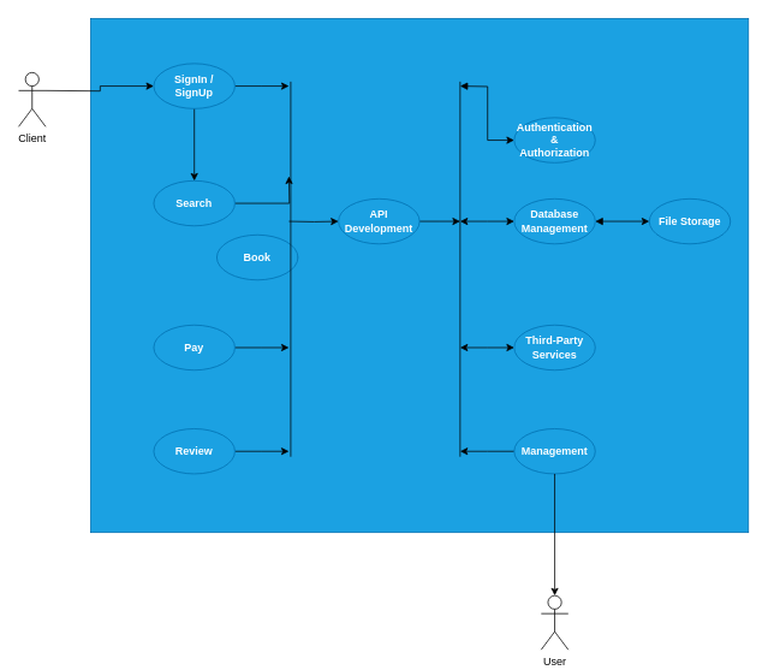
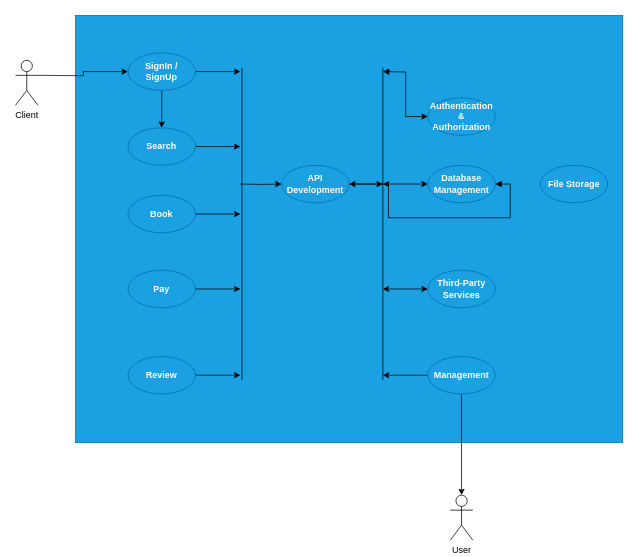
  <mxCell id="0" />
  <mxCell id="1" parent="0" />
  <mxCell id="2" value="" style="rounded=0;whiteSpace=wrap;html=1;fillColor=#1ba1e2;fontColor=#ffffff;strokeColor=#006EAF;" vertex="1" parent="1"><mxGeometry x="100" y="20" width="730" height="570" as="geometry" /></mxCell>
  <mxCell id="3" style="edgeStyle=orthogonalEdgeStyle;rounded=0;orthogonalLoop=1;jettySize=auto;html=1;exitX=1;exitY=0.333;exitDx=0;exitDy=0;exitPerimeter=0;entryX=0;entryY=0.5;entryDx=0;entryDy=0;" edge="1" parent="1" target="19"><mxGeometry relative="1" as="geometry"><mxPoint x="50" y="100" as="sourcePoint" /></mxGeometry></mxCell>
  <mxCell id="4" style="edgeStyle=orthogonalEdgeStyle;rounded=0;orthogonalLoop=1;jettySize=auto;html=1;exitX=0;exitY=0.5;exitDx=0;exitDy=0;startArrow=classic;startFill=1;" edge="1" parent="1" source="6"><mxGeometry relative="1" as="geometry"><mxPoint x="510" y="245" as="targetPoint" /></mxGeometry></mxCell>
- <mxCell id="5" style="edgeStyle=orthogonalEdgeStyle;rounded=0;orthogonalLoop=1;jettySize=auto;html=1;exitX=1;exitY=0.5;exitDx=0;exitDy=0;startArrow=block;startFill=1;" edge="1" parent="1" source="6" target="12"><mxGeometry relative="1" as="geometry" /></mxCell>
+ <mxCell id="5" style="edgeStyle=orthogonalEdgeStyle;rounded=0;orthogonalLoop=1;jettySize=auto;html=1;exitX=1;exitY=0.5;exitDx=0;exitDy=0;startArrow=block;startFill=1;" edge="1" parent="1" source="6" target="9"><mxGeometry relative="1" as="geometry" /></mxCell>
  <mxCell id="6" value="Database Management" style="ellipse;whiteSpace=wrap;html=1;fillColor=#1ba1e2;fontColor=#ffffff;strokeColor=light-dark(#006EAF,#000000);fontStyle=1" vertex="1" parent="1"><mxGeometry x="570" y="220" width="90" height="50" as="geometry" /></mxCell>
  <mxCell id="7" style="edgeStyle=orthogonalEdgeStyle;rounded=0;orthogonalLoop=1;jettySize=auto;html=1;exitX=0;exitY=0.5;exitDx=0;exitDy=0;entryX=0;entryY=0.5;entryDx=0;entryDy=0;" edge="1" parent="1" target="9"><mxGeometry relative="1" as="geometry"><mxPoint x="320" y="245" as="sourcePoint" /></mxGeometry></mxCell>
  <mxCell id="8" style="edgeStyle=orthogonalEdgeStyle;rounded=0;orthogonalLoop=1;jettySize=auto;html=1;exitX=1;exitY=0.5;exitDx=0;exitDy=0;" edge="1" parent="1" source="9"><mxGeometry relative="1" as="geometry"><mxPoint x="510" y="245" as="targetPoint" /></mxGeometry></mxCell>
  <mxCell id="9" value="API Development" style="ellipse;whiteSpace=wrap;html=1;fillColor=#1ba1e2;fontColor=#ffffff;strokeColor=light-dark(#006EAF,#000000);fontStyle=1" vertex="1" parent="1"><mxGeometry x="375" y="220" width="90" height="50" as="geometry" /></mxCell>
  <mxCell id="10" style="edgeStyle=orthogonalEdgeStyle;rounded=0;orthogonalLoop=1;jettySize=auto;html=1;exitX=0;exitY=0.5;exitDx=0;exitDy=0;entryX=0;entryY=0.5;entryDx=0;entryDy=0;startArrow=block;startFill=1;" edge="1" parent="1" target="11"><mxGeometry relative="1" as="geometry"><mxPoint x="510" y="95" as="sourcePoint" /></mxGeometry></mxCell>
  <mxCell id="11" value="Authentication &amp;amp; Authorization" style="ellipse;whiteSpace=wrap;html=1;fillColor=#1ba1e2;fontColor=#ffffff;strokeColor=light-dark(#006EAF,#000000);fontStyle=1" vertex="1" parent="1"><mxGeometry x="570" y="130" width="90" height="50" as="geometry" /></mxCell>
  <mxCell id="12" value="File Storage" style="ellipse;whiteSpace=wrap;html=1;fillColor=#1ba1e2;fontColor=#ffffff;strokeColor=light-dark(#006EAF,#000000);fontStyle=1" vertex="1" parent="1"><mxGeometry x="720" y="220" width="90" height="50" as="geometry" /></mxCell>
  <mxCell id="13" style="edgeStyle=orthogonalEdgeStyle;rounded=0;orthogonalLoop=1;jettySize=auto;html=1;exitX=0;exitY=0.5;exitDx=0;exitDy=0;startArrow=classic;startFill=1;" edge="1" parent="1" source="14"><mxGeometry relative="1" as="geometry"><mxPoint x="510" y="385" as="targetPoint" /></mxGeometry></mxCell>
  <mxCell id="14" value="Third-Party Services" style="ellipse;whiteSpace=wrap;html=1;fillColor=#1ba1e2;fontColor=#ffffff;strokeColor=light-dark(#006EAF,#000000);fontStyle=1" vertex="1" parent="1"><mxGeometry x="570" y="360" width="90" height="50" as="geometry" /></mxCell>
  <mxCell id="15" style="edgeStyle=orthogonalEdgeStyle;rounded=0;orthogonalLoop=1;jettySize=auto;html=1;exitX=0;exitY=0.5;exitDx=0;exitDy=0;" edge="1" parent="1" source="16"><mxGeometry relative="1" as="geometry"><mxPoint x="510" y="500" as="targetPoint" /></mxGeometry></mxCell>
  <mxCell id="16" value="Management" style="ellipse;whiteSpace=wrap;html=1;fillColor=#1ba1e2;fontColor=#ffffff;strokeColor=light-dark(#006EAF,#000000);fontStyle=1" vertex="1" parent="1"><mxGeometry x="570" y="475" width="90" height="50" as="geometry" /></mxCell>
  <mxCell id="17" style="edgeStyle=orthogonalEdgeStyle;rounded=0;orthogonalLoop=1;jettySize=auto;html=1;exitX=0.5;exitY=1;exitDx=0;exitDy=0;entryX=0.5;entryY=0;entryDx=0;entryDy=0;" edge="1" parent="1" source="19" target="21"><mxGeometry relative="1" as="geometry" /></mxCell>
  <mxCell id="18" style="edgeStyle=orthogonalEdgeStyle;rounded=0;orthogonalLoop=1;jettySize=auto;html=1;exitX=1;exitY=0.5;exitDx=0;exitDy=0;" edge="1" parent="1" source="19"><mxGeometry relative="1" as="geometry"><mxPoint x="320" y="95" as="targetPoint" /></mxGeometry></mxCell>
  <mxCell id="19" value="SignIn / SignUp" style="ellipse;whiteSpace=wrap;html=1;fillColor=#1ba1e2;fontColor=#ffffff;strokeColor=light-dark(#006EAF,#000000);fontStyle=1" vertex="1" parent="1"><mxGeometry x="170" y="70" width="90" height="50" as="geometry" /></mxCell>
  <mxCell id="20" style="edgeStyle=orthogonalEdgeStyle;rounded=0;orthogonalLoop=1;jettySize=auto;html=1;exitX=1;exitY=0.5;exitDx=0;exitDy=0;" edge="1" parent="1" source="21"><mxGeometry relative="1" as="geometry"><mxPoint x="320" y="195" as="targetPoint" /></mxGeometry></mxCell>
- <mxCell id="21" value="Search" style="ellipse;whiteSpace=wrap;html=1;fillColor=#1ba1e2;fontColor=#ffffff;strokeColor=light-dark(#006EAF,#000000);fontStyle=1" vertex="1" parent="1"><mxGeometry x="170" y="200" width="90" height="50" as="geometry" /></mxCell>
+ <mxCell id="21" value="Search" style="ellipse;whiteSpace=wrap;html=1;fillColor=#1ba1e2;fontColor=#ffffff;strokeColor=light-dark(#006EAF,#000000);fontStyle=1" vertex="1" parent="1"><mxGeometry x="170" y="170" width="90" height="50" as="geometry" /></mxCell>
  <mxCell id="22" style="edgeStyle=orthogonalEdgeStyle;rounded=0;orthogonalLoop=1;jettySize=auto;html=1;exitX=1;exitY=0.5;exitDx=0;exitDy=0;" edge="1" parent="1" source="23"><mxGeometry relative="1" as="geometry"><mxPoint x="320" y="285" as="targetPoint" /></mxGeometry></mxCell>
- <mxCell id="23" value="Book" style="ellipse;whiteSpace=wrap;html=1;fillColor=#1ba1e2;fontColor=#ffffff;strokeColor=light-dark(#006EAF,#000000);fontStyle=1" vertex="1" parent="1"><mxGeometry x="240" y="260" width="90" height="50" as="geometry" /></mxCell>
+ <mxCell id="23" value="Book" style="ellipse;whiteSpace=wrap;html=1;fillColor=#1ba1e2;fontColor=#ffffff;strokeColor=light-dark(#006EAF,#000000);fontStyle=1" vertex="1" parent="1"><mxGeometry x="170" y="260" width="90" height="50" as="geometry" /></mxCell>
  <mxCell id="24" style="edgeStyle=orthogonalEdgeStyle;rounded=0;orthogonalLoop=1;jettySize=auto;html=1;exitX=1;exitY=0.5;exitDx=0;exitDy=0;" edge="1" parent="1" source="25"><mxGeometry relative="1" as="geometry"><mxPoint x="320" y="385" as="targetPoint" /></mxGeometry></mxCell>
  <mxCell id="25" value="Pay" style="ellipse;whiteSpace=wrap;html=1;fillColor=#1ba1e2;fontColor=#ffffff;strokeColor=light-dark(#006EAF,#000000);fontStyle=1" vertex="1" parent="1"><mxGeometry x="170" y="360" width="90" height="50" as="geometry" /></mxCell>
  <mxCell id="26" style="edgeStyle=orthogonalEdgeStyle;rounded=0;orthogonalLoop=1;jettySize=auto;html=1;exitX=1;exitY=0.5;exitDx=0;exitDy=0;" edge="1" parent="1" source="27"><mxGeometry relative="1" as="geometry"><mxPoint x="320" y="500" as="targetPoint" /></mxGeometry></mxCell>
  <mxCell id="27" value="Review" style="ellipse;whiteSpace=wrap;html=1;fillColor=#1ba1e2;fontColor=#ffffff;strokeColor=light-dark(#006EAF,#000000);fontStyle=1" vertex="1" parent="1"><mxGeometry x="170" y="475" width="90" height="50" as="geometry" /></mxCell>
  <mxCell id="28" value="" style="endArrow=none;html=1;rounded=0;movable=1;resizable=1;rotatable=1;deletable=1;editable=1;locked=0;connectable=1;" edge="1" parent="1"><mxGeometry width="50" height="50" relative="1" as="geometry"><mxPoint x="322" y="506" as="sourcePoint" /><mxPoint x="322" y="89.998" as="targetPoint" /></mxGeometry></mxCell>
  <mxCell id="29" value="" style="endArrow=none;html=1;rounded=0;movable=1;resizable=1;rotatable=1;deletable=1;editable=1;locked=0;connectable=1;" edge="1" parent="1"><mxGeometry width="50" height="50" relative="1" as="geometry"><mxPoint x="510" y="506.002" as="sourcePoint" /><mxPoint x="510" y="90" as="targetPoint" /></mxGeometry></mxCell>
  <mxCell id="30" style="edgeStyle=orthogonalEdgeStyle;rounded=0;orthogonalLoop=1;jettySize=auto;html=1;exitX=0.5;exitY=1;exitDx=0;exitDy=0;entryX=0.5;entryY=0;entryDx=0;entryDy=0;entryPerimeter=0;" edge="1" parent="1" source="16" target="31"><mxGeometry relative="1" as="geometry" /></mxCell>
  <mxCell id="31" value="User" style="shape=umlActor;verticalLabelPosition=bottom;verticalAlign=top;html=1;outlineConnect=0;" vertex="1" parent="1"><mxGeometry x="600" y="660" width="30" height="60" as="geometry" /></mxCell>
  <mxCell id="32" value="Client" style="shape=umlActor;verticalLabelPosition=bottom;verticalAlign=top;html=1;outlineConnect=0;" vertex="1" parent="1"><mxGeometry y="80" width="30" height="60" as="geometry" x="20" /></mxCell>
